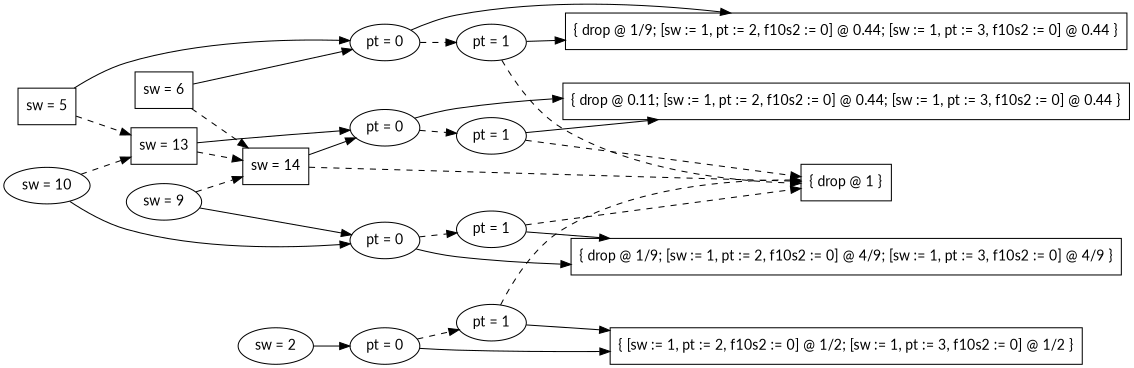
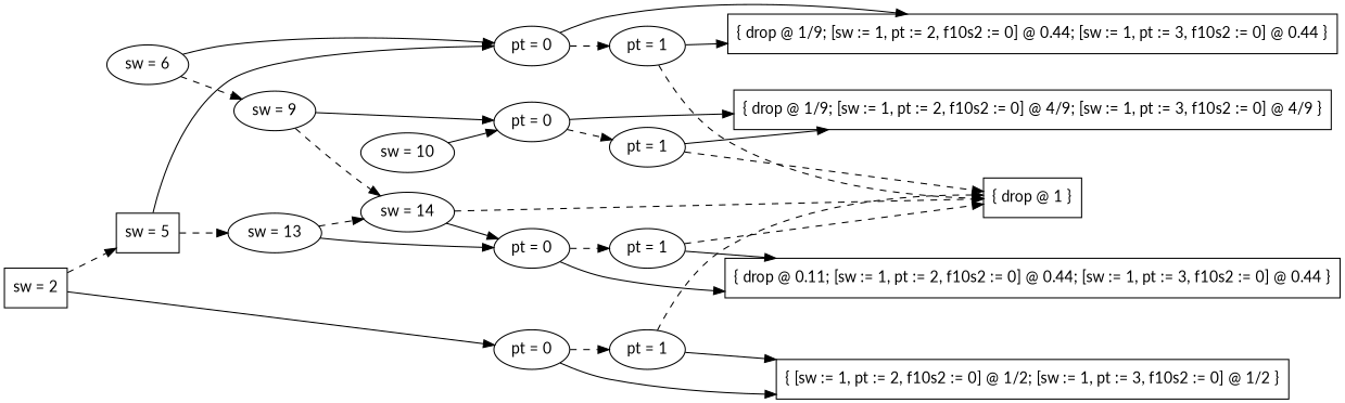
  digraph {
    fontname=Lato
    rankdir=LR
    node [fontname=Lato]
    edge [fontname=Lato]
    n1 [label="sw = 10"]
    n2 [label="pt = 1"]
    n3 [label="pt = 1"]
    n4 [label="pt = 1"]
    n5 [label="pt = 1"]
    n6 [label="sw = 5" shape=box]
    n7 [label="sw = 9"]
-   n8 [label="sw = 2"]
-   n9 [label="sw = 14" shape=box]
-   n10 [label="sw = 13" shape=box]
-   n11 [label="sw = 6" shape=box]
+   n8 [label="sw = 2" shape=box]
+   n9 [label="sw = 14"]
+   n10 [label="sw = 13"]
+   n11 [label="sw = 6"]
    n12 [label="pt = 0"]
    n13 [label="pt = 0"]
    n14 [label="pt = 0"]
    n15 [label="pt = 0"]
    n16 [label="{ [sw := 1, pt := 2, f10s2 := 0] @ 1/2; [sw := 1, pt := 3, f10s2 := 0] @ 1/2 }" shape=box]
    n17 [label="{ drop @ 1 }" shape=box]
    n18 [label="{ drop @ 1/9; [sw := 1, pt := 2, f10s2 := 0] @ 0.44; [sw := 1, pt := 3, f10s2 := 0] @ 0.44 }" shape=box]
    n19 [label="{ drop @ 1/9; [sw := 1, pt := 2, f10s2 := 0] @ 4/9; [sw := 1, pt := 3, f10s2 := 0] @ 4/9 }" shape=box]
    n20 [label="{ drop @ 0.11; [sw := 1, pt := 2, f10s2 := 0] @ 0.44; [sw := 1, pt := 3, f10s2 := 0] @ 0.44 }" shape=box]
    subgraph sub_1 {
      rank=same
      n1
    }
    subgraph sub_2 {
      rank=same
      n2
      n3
      n4
      n5
    }
    subgraph sub_3 {
      rank=same
      n6
    }
    subgraph sub_4 {
      rank=same
      n7
    }
    subgraph sub_5 {
      rank=same
      n8
    }
    subgraph sub_6 {
      rank=same
      n9
    }
    subgraph sub_7 {
      rank=same
      n10
    }
    subgraph sub_8 {
      rank=same
      n11
    }
    subgraph sub_9 {
      rank=same
      n12
      n13
      n14
      n15
    }
-   n1 -> n10 [style=dashed]
    n1 -> n14
    n2 -> n16
    n2 -> n17 [style=dashed]
    n3 -> n17 [style=dashed]
    n3 -> n18
    n4 -> n17 [style=dashed]
    n4 -> n19
    n5 -> n17 [style=dashed]
    n5 -> n20
    n6 -> n10 [style=dashed]
    n6 -> n13
    n7 -> n9 [style=dashed]
    n7 -> n14
+   n8 -> n6 [style=dashed]
    n8 -> n12
    n9 -> n15
    n9 -> n17 [style=dashed]
    n10 -> n9 [style=dashed]
    n10 -> n15
-   n11 -> n9 [style=dashed]
+   n11 -> n7 [style=dashed]
    n11 -> n13
    n12 -> n2 [style=dashed]
    n12 -> n16
    n13 -> n3 [style=dashed]
    n13 -> n18
    n14 -> n4 [style=dashed]
    n14 -> n19
    n15 -> n5 [style=dashed]
    n15 -> n20
  }
